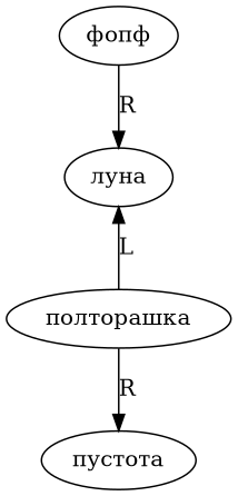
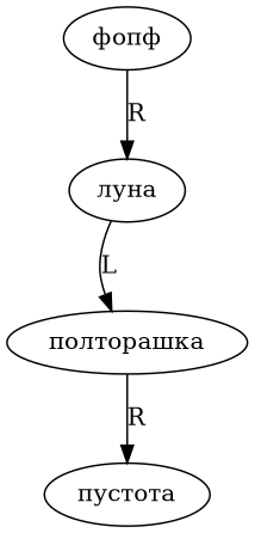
  digraph {
    n1 [label="фопф"]
    n2 [label="луна"]
    n3 [label="полторашка"]
    n4 [label="пустота"]
    n1 -> n2 [label=R]
-   n3 -> n2 [label=L]
+   n2 -> n3 [label=L]
    n3 -> n4 [label=R]
  }
